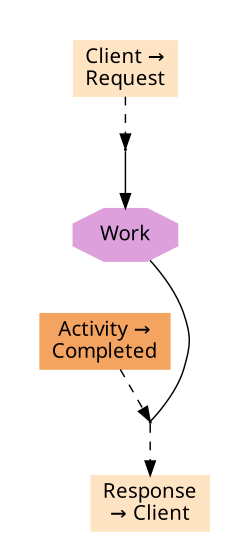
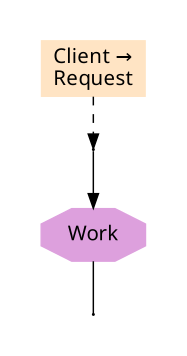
  digraph {
    color=white
    concentrate=true
    fontname="sans-serif"
    node [fontname="sans-serif" shape=box style=filled]
    edge [fontname="sans-serif" style=dashed]
    n1 [color=Bisque label="Client &#8594;\nRequest"]
    T_0_18446744073709551615 [height=0.015 shape=point width=0.015 style=""]
    n3 [color=Plum label=Work shape=octagon]
-   n4 [color=SandyBrown label="Activity &#8594;\nCompleted"]
    T_1_18446744073709551615 [height=0.015 shape=point width=0.015 style=""]
-   n6 [color=Bisque label="Response\n&#8594; Client"]
    subgraph cluster_1 {
      subgraph cluster_2 {
        n1
        T_0_18446744073709551615
      }
    }
    subgraph cluster_3 {
      subgraph cluster_4 {
        n3
-       n4
        T_1_18446744073709551615
      }
    }
    n1 -> T_0_18446744073709551615
    T_0_18446744073709551615 -> n3 [constraint=true style=""]
-   n3 -> n4 [style=invis]
    n3 -> T_1_18446744073709551615 [arrowhead=none direction=forward style=""]
-   n4 -> T_1_18446744073709551615
-   T_1_18446744073709551615 -> n6
  }
